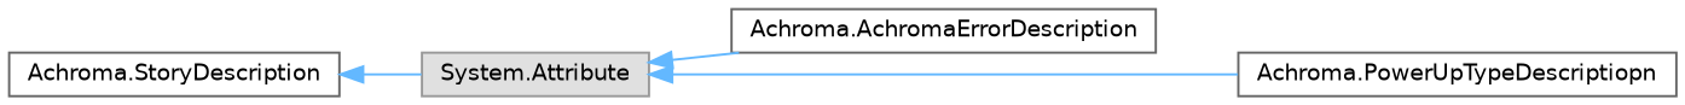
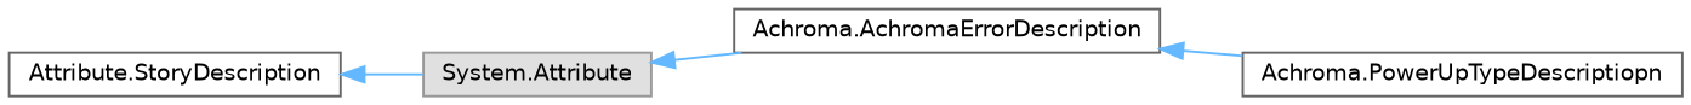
  digraph {
    rankdir=LR
    node [color=grey40 fillcolor=white fontname=Helvetica fontsize=10 shape=box style=filled]
    edge [color=steelblue1 dir=back fontname=Helvetica fontsize=10 labelfontname=Helvetica labelfontsize=10 style=solid]
    n1 [color=grey60 fillcolor="#E0E0E0" height=0.2 label="System.Attribute" width=0.4]
    n2 [height=0.2 label="Achroma.AchromaErrorDescription" width=0.4]
    n3 [height=0.2 label="Achroma.PowerUpTypeDescriptiopn" width=0.4]
-   n4 [height=0.2 label="Achroma.StoryDescription" width=0.4]
+   n4 [height=0.2 label="Attribute.StoryDescription" width=0.4]
    n1 -> n2
-   n1 -> n3
+   n2 -> n3
    n4 -> n1
  }
